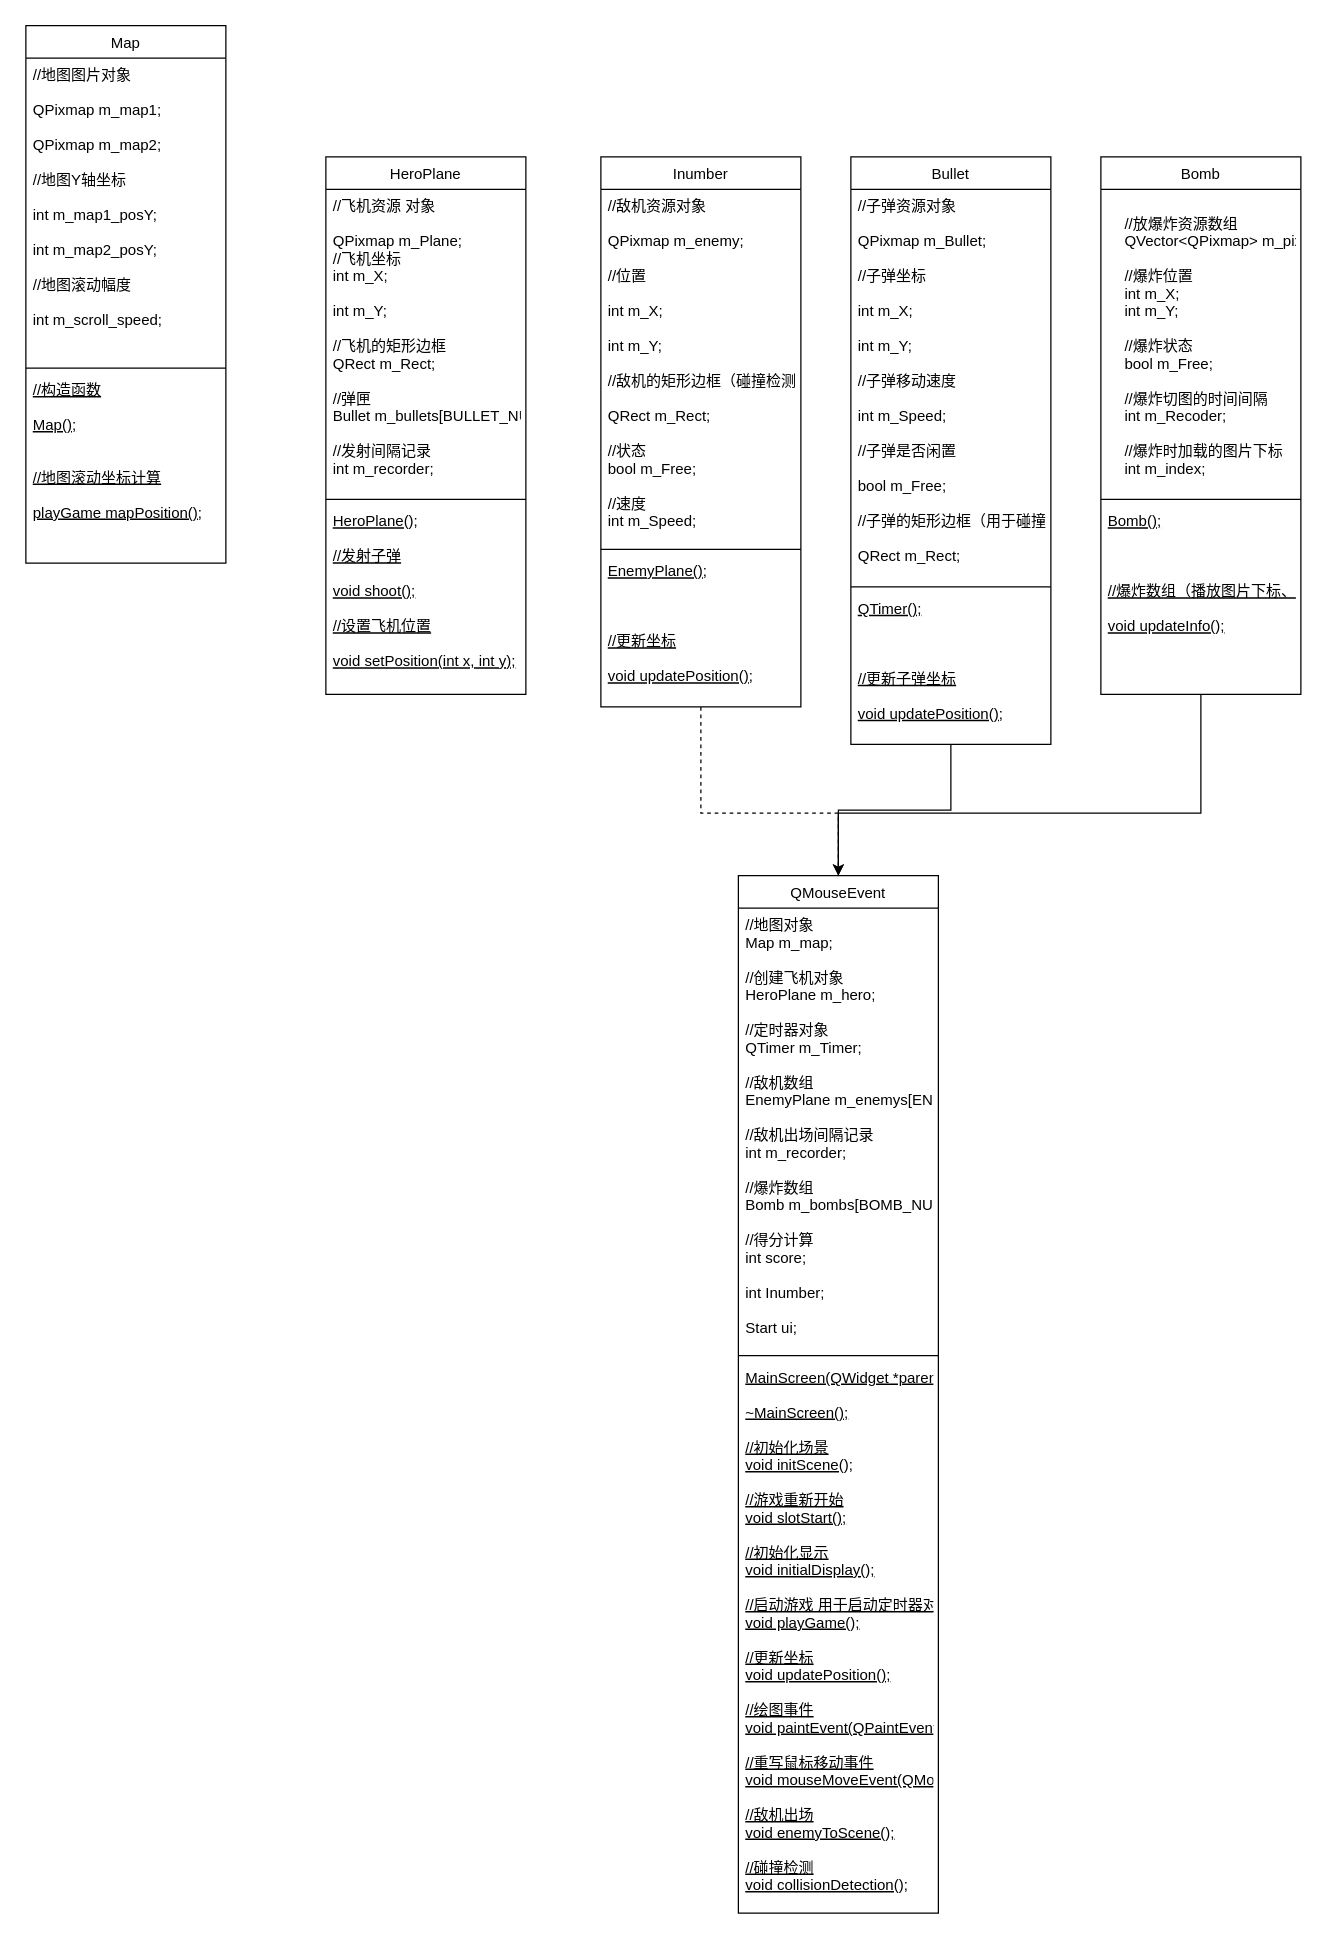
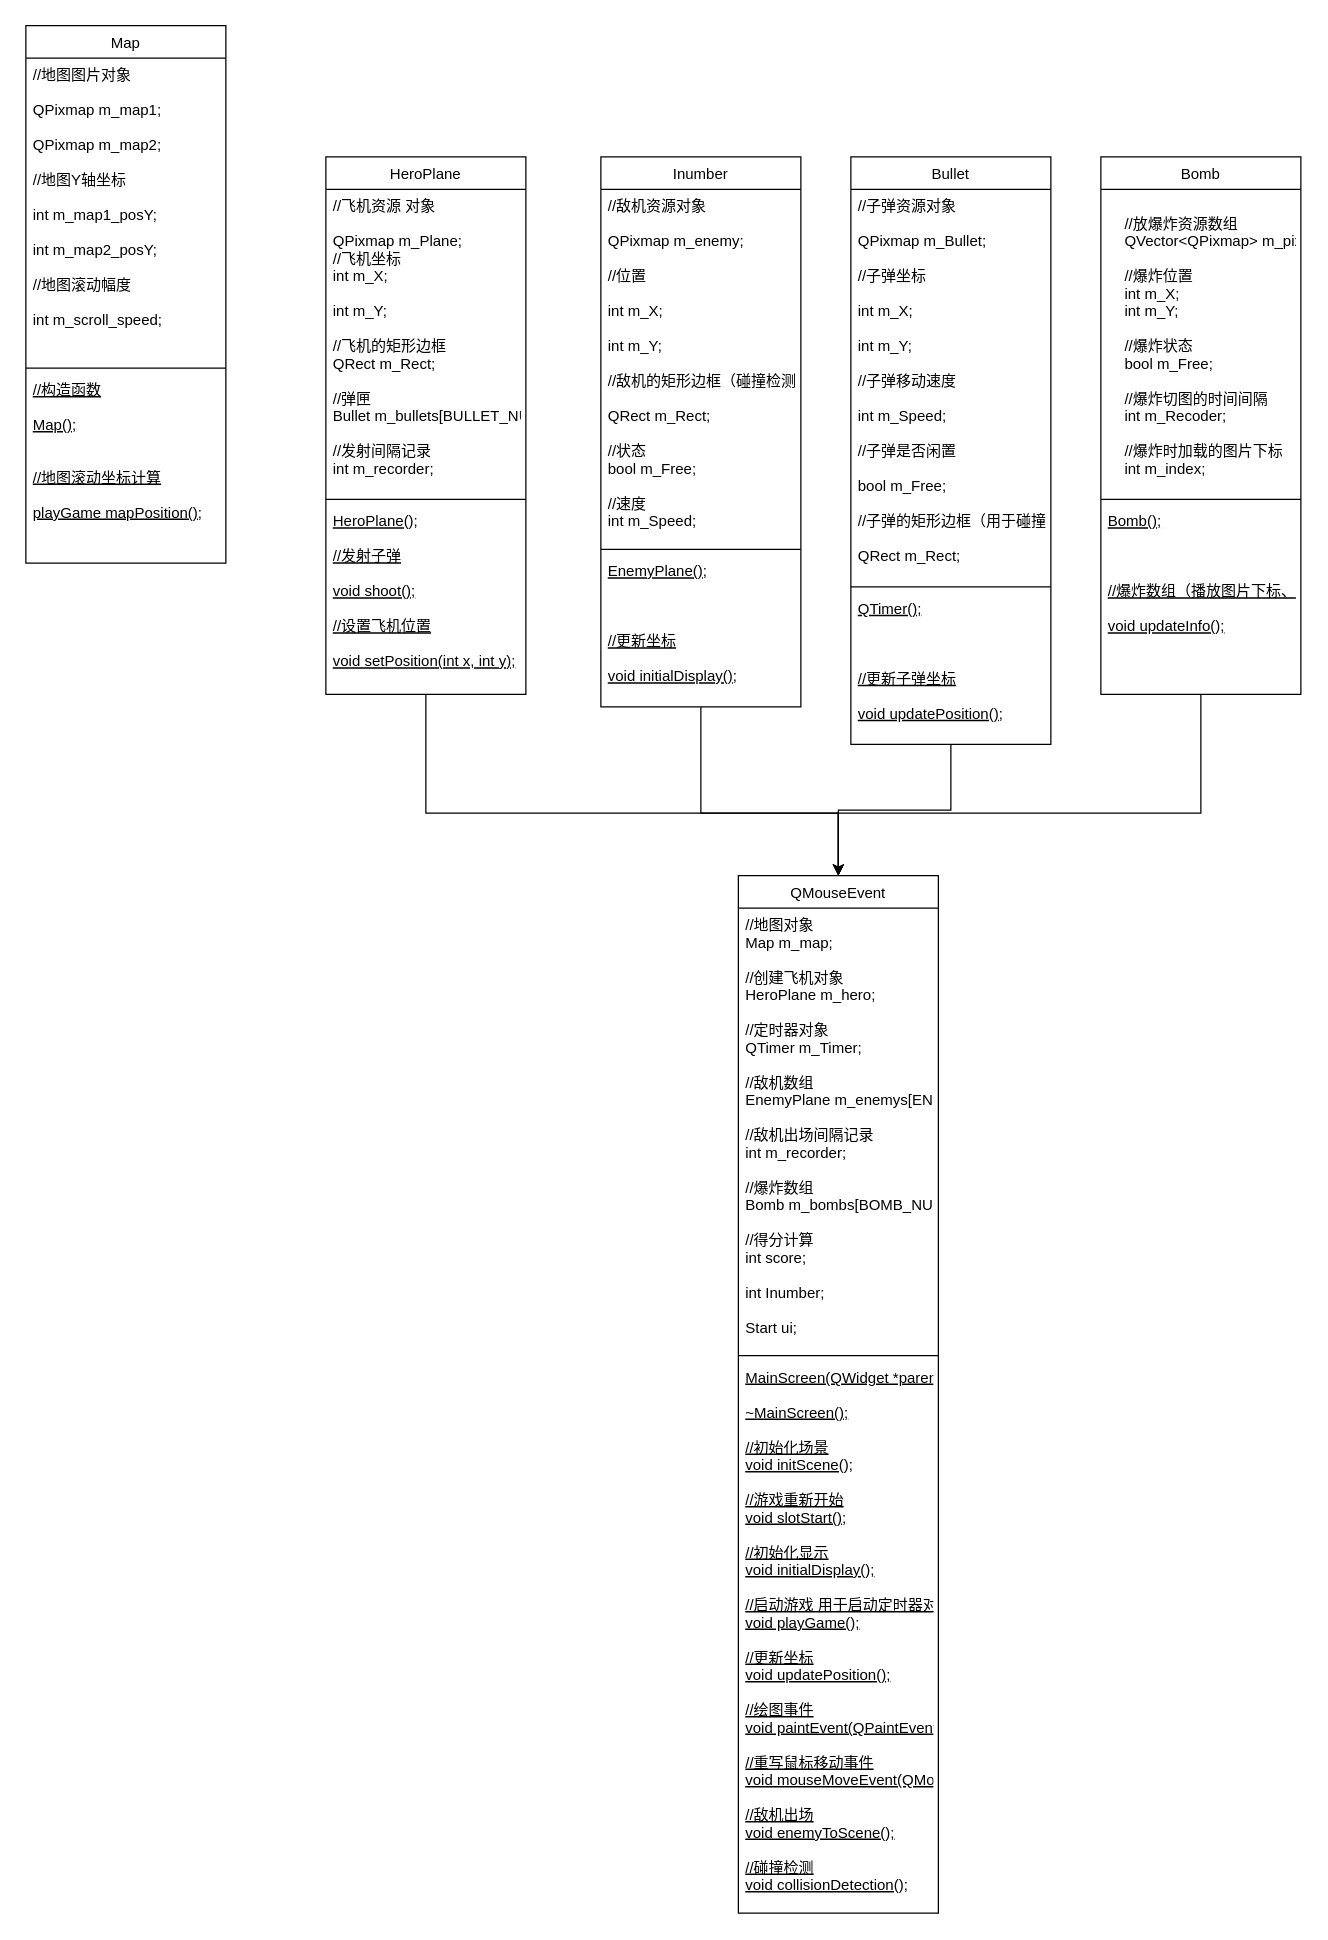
  <mxCell id="0" />
  <mxCell id="1" parent="0" />
  <mxCell id="2" value="Map" style="swimlane;fontStyle=0;align=center;verticalAlign=top;childLayout=stackLayout;horizontal=1;startSize=26;horizontalStack=0;resizeParent=1;resizeLast=0;collapsible=1;marginBottom=0;rounded=0;shadow=0;strokeWidth=1;" vertex="1" parent="1"><mxGeometry x="20" y="20" width="160" height="430" as="geometry"><mxRectangle x="130" y="380" width="160" height="26" as="alternateBounds" /></mxGeometry></mxCell>
  <mxCell id="3" value="//地图图片对象&#10;&#10;    QPixmap m_map1;&#10;&#10;    QPixmap m_map2;&#10;&#10;    //地图Y轴坐标&#10;&#10;    int m_map1_posY;&#10;&#10;    int m_map2_posY;&#10;&#10;    //地图滚动幅度&#10;&#10;    int m_scroll_speed;" style="text;align=left;verticalAlign=top;spacingLeft=4;spacingRight=4;overflow=hidden;rotatable=0;points=[[0,0.5],[1,0.5]];portConstraint=eastwest;rounded=0;shadow=0;html=0;" vertex="1" parent="2"><mxGeometry y="26" width="160" height="244" as="geometry" /></mxCell>
  <mxCell id="4" value="" style="line;html=1;strokeWidth=1;align=left;verticalAlign=middle;spacingTop=-1;spacingLeft=3;spacingRight=3;rotatable=0;labelPosition=right;points=[];portConstraint=eastwest;" vertex="1" parent="2"><mxGeometry y="270" width="160" height="8" as="geometry" /></mxCell>
  <mxCell id="5" value="    //构造函数&#10;&#10;    Map();&#10;&#10;&#10;    //地图滚动坐标计算&#10;&#10;    playGame mapPosition();" style="text;align=left;verticalAlign=top;spacingLeft=4;spacingRight=4;overflow=hidden;rotatable=0;points=[[0,0.5],[1,0.5]];portConstraint=eastwest;fontStyle=4" vertex="1" parent="2"><mxGeometry y="278" width="160" height="142" as="geometry" /></mxCell>
- <mxCell id="6" style="edgeStyle=orthogonalEdgeStyle;rounded=0;orthogonalLoop=1;jettySize=auto;html=1;entryX=0.5;entryY=0;entryDx=0;entryDy=0;dashed=1;" edge="1" parent="1" source="7" target="26"><mxGeometry relative="1" as="geometry"><Array as="points"><mxPoint x="560" y="650" /><mxPoint x="670" y="650" /></Array></mxGeometry></mxCell>
+ <mxCell id="6" style="edgeStyle=orthogonalEdgeStyle;rounded=0;orthogonalLoop=1;jettySize=auto;html=1;entryX=0.5;entryY=0;entryDx=0;entryDy=0;" edge="1" parent="1" source="7" target="26"><mxGeometry relative="1" as="geometry"><Array as="points"><mxPoint x="560" y="650" /><mxPoint x="670" y="650" /></Array></mxGeometry></mxCell>
  <mxCell id="7" value="Inumber" style="swimlane;fontStyle=0;align=center;verticalAlign=top;childLayout=stackLayout;horizontal=1;startSize=26;horizontalStack=0;resizeParent=1;resizeLast=0;collapsible=1;marginBottom=0;rounded=0;shadow=0;strokeWidth=1;" vertex="1" parent="1"><mxGeometry x="480" y="125" width="160" height="440" as="geometry"><mxRectangle x="130" y="380" width="160" height="26" as="alternateBounds" /></mxGeometry></mxCell>
  <mxCell id="8" value="//敌机资源对象&#10;&#10;    QPixmap m_enemy;&#10;&#10;    //位置&#10;&#10;    int m_X;&#10;&#10;    int m_Y;&#10;&#10;    //敌机的矩形边框（碰撞检测）&#10;&#10;    QRect m_Rect;&#10;&#10;    //状态&#10;    bool m_Free;&#10;&#10;    //速度&#10;    int m_Speed;" style="text;align=left;verticalAlign=top;spacingLeft=4;spacingRight=4;overflow=hidden;rotatable=0;points=[[0,0.5],[1,0.5]];portConstraint=eastwest;rounded=0;shadow=0;html=0;" vertex="1" parent="7"><mxGeometry y="26" width="160" height="284" as="geometry" /></mxCell>
  <mxCell id="9" value="" style="line;html=1;strokeWidth=1;align=left;verticalAlign=middle;spacingTop=-1;spacingLeft=3;spacingRight=3;rotatable=0;labelPosition=right;points=[];portConstraint=eastwest;" vertex="1" parent="7"><mxGeometry y="310" width="160" height="8" as="geometry" /></mxCell>
- <mxCell id="10" value="    EnemyPlane();&#10;&#10;&#10;&#10;    //更新坐标&#10;&#10;    void updatePosition();" style="text;align=left;verticalAlign=top;spacingLeft=4;spacingRight=4;overflow=hidden;rotatable=0;points=[[0,0.5],[1,0.5]];portConstraint=eastwest;fontStyle=4" vertex="1" parent="7"><mxGeometry y="318" width="160" height="122" as="geometry" /></mxCell>
+ <mxCell id="10" value="    EnemyPlane();&#10;&#10;&#10;&#10;    //更新坐标&#10;&#10;    void initialDisplay();" style="text;align=left;verticalAlign=top;spacingLeft=4;spacingRight=4;overflow=hidden;rotatable=0;points=[[0,0.5],[1,0.5]];portConstraint=eastwest;fontStyle=4" vertex="1" parent="7"><mxGeometry y="318" width="160" height="122" as="geometry" /></mxCell>
+ <mxCell id="11" style="edgeStyle=orthogonalEdgeStyle;rounded=0;orthogonalLoop=1;jettySize=auto;html=1;entryX=0.5;entryY=0;entryDx=0;entryDy=0;" edge="1" parent="1" source="12" target="26"><mxGeometry relative="1" as="geometry"><Array as="points"><mxPoint x="340" y="650" /><mxPoint x="670" y="650" /></Array></mxGeometry></mxCell>
  <mxCell id="12" value="HeroPlane" style="swimlane;fontStyle=0;align=center;verticalAlign=top;childLayout=stackLayout;horizontal=1;startSize=26;horizontalStack=0;resizeParent=1;resizeLast=0;collapsible=1;marginBottom=0;rounded=0;shadow=0;strokeWidth=1;" vertex="1" parent="1"><mxGeometry x="260" y="125" width="160" height="430" as="geometry"><mxRectangle x="130" y="380" width="160" height="26" as="alternateBounds" /></mxGeometry></mxCell>
  <mxCell id="13" value=" //飞机资源 对象&#10;&#10;    QPixmap m_Plane;&#10;    //飞机坐标&#10;    int m_X;&#10;&#10;    int m_Y;&#10;&#10;    //飞机的矩形边框&#10;    QRect m_Rect;&#10;&#10;    //弹匣&#10;    Bullet m_bullets[BULLET_NUM];&#10;&#10;    //发射间隔记录&#10;    int m_recorder;" style="text;align=left;verticalAlign=top;spacingLeft=4;spacingRight=4;overflow=hidden;rotatable=0;points=[[0,0.5],[1,0.5]];portConstraint=eastwest;rounded=0;shadow=0;html=0;" vertex="1" parent="12"><mxGeometry y="26" width="160" height="244" as="geometry" /></mxCell>
  <mxCell id="14" value="" style="line;html=1;strokeWidth=1;align=left;verticalAlign=middle;spacingTop=-1;spacingLeft=3;spacingRight=3;rotatable=0;labelPosition=right;points=[];portConstraint=eastwest;" vertex="1" parent="12"><mxGeometry y="270" width="160" height="8" as="geometry" /></mxCell>
  <mxCell id="15" value="    HeroPlane();&#10;&#10;    //发射子弹&#10;&#10;    void shoot();&#10;&#10;    //设置飞机位置&#10;&#10;    void setPosition(int x, int y);" style="text;align=left;verticalAlign=top;spacingLeft=4;spacingRight=4;overflow=hidden;rotatable=0;points=[[0,0.5],[1,0.5]];portConstraint=eastwest;fontStyle=4" vertex="1" parent="12"><mxGeometry y="278" width="160" height="142" as="geometry" /></mxCell>
  <mxCell id="16" style="edgeStyle=orthogonalEdgeStyle;rounded=0;orthogonalLoop=1;jettySize=auto;html=1;entryX=0.5;entryY=0;entryDx=0;entryDy=0;" edge="1" parent="1" source="17" target="26"><mxGeometry relative="1" as="geometry" /></mxCell>
  <mxCell id="17" value="Bullet" style="swimlane;fontStyle=0;align=center;verticalAlign=top;childLayout=stackLayout;horizontal=1;startSize=26;horizontalStack=0;resizeParent=1;resizeLast=0;collapsible=1;marginBottom=0;rounded=0;shadow=0;strokeWidth=1;" vertex="1" parent="1"><mxGeometry x="680" y="125" width="160" height="470" as="geometry"><mxRectangle x="130" y="380" width="160" height="26" as="alternateBounds" /></mxGeometry></mxCell>
  <mxCell id="18" value="    //子弹资源对象&#10;&#10;    QPixmap m_Bullet;&#10;&#10;    //子弹坐标&#10;&#10;    int m_X;&#10;&#10;    int m_Y;&#10;&#10;    //子弹移动速度&#10;&#10;    int m_Speed;&#10;&#10;    //子弹是否闲置&#10;&#10;    bool m_Free;&#10;&#10;    //子弹的矩形边框（用于碰撞检测）&#10;&#10;    QRect m_Rect;" style="text;align=left;verticalAlign=top;spacingLeft=4;spacingRight=4;overflow=hidden;rotatable=0;points=[[0,0.5],[1,0.5]];portConstraint=eastwest;rounded=0;shadow=0;html=0;" vertex="1" parent="17"><mxGeometry y="26" width="160" height="314" as="geometry" /></mxCell>
  <mxCell id="19" value="" style="line;html=1;strokeWidth=1;align=left;verticalAlign=middle;spacingTop=-1;spacingLeft=3;spacingRight=3;rotatable=0;labelPosition=right;points=[];portConstraint=eastwest;" vertex="1" parent="17"><mxGeometry y="340" width="160" height="8" as="geometry" /></mxCell>
  <mxCell id="20" value="    QTimer();&#10;&#10;&#10;&#10;    //更新子弹坐标&#10;&#10;    void updatePosition();" style="text;align=left;verticalAlign=top;spacingLeft=4;spacingRight=4;overflow=hidden;rotatable=0;points=[[0,0.5],[1,0.5]];portConstraint=eastwest;fontStyle=4" vertex="1" parent="17"><mxGeometry y="348" width="160" height="122" as="geometry" /></mxCell>
- <mxCell id="21" style="edgeStyle=orthogonalEdgeStyle;rounded=0;orthogonalLoop=1;jettySize=auto;html=1;entryX=0.5;entryY=0;entryDx=0;entryDy=0;endArrow=none;" edge="1" parent="1" source="22" target="26"><mxGeometry relative="1" as="geometry"><Array as="points"><mxPoint x="960" y="650" /><mxPoint x="670" y="650" /></Array></mxGeometry></mxCell>
+ <mxCell id="21" style="edgeStyle=orthogonalEdgeStyle;rounded=0;orthogonalLoop=1;jettySize=auto;html=1;entryX=0.5;entryY=0;entryDx=0;entryDy=0;" edge="1" parent="1" source="22" target="26"><mxGeometry relative="1" as="geometry"><Array as="points"><mxPoint x="960" y="650" /><mxPoint x="670" y="650" /></Array></mxGeometry></mxCell>
  <mxCell id="22" value="Bomb" style="swimlane;fontStyle=0;align=center;verticalAlign=top;childLayout=stackLayout;horizontal=1;startSize=26;horizontalStack=0;resizeParent=1;resizeLast=0;collapsible=1;marginBottom=0;rounded=0;shadow=0;strokeWidth=1;" parent="1" vertex="1"><mxGeometry x="880" y="125" width="160" height="430" as="geometry"><mxRectangle x="130" y="380" width="160" height="26" as="alternateBounds" /></mxGeometry></mxCell>
  <mxCell id="23" value="&#10;    //放爆炸资源数组&#10;    QVector&lt;QPixmap&gt; m_pixArr;&#10;&#10;    //爆炸位置&#10;    int m_X;&#10;    int m_Y;&#10;&#10;    //爆炸状态&#10;    bool m_Free;&#10;&#10;    //爆炸切图的时间间隔&#10;    int m_Recoder;&#10;&#10;    //爆炸时加载的图片下标&#10;    int m_index;" style="text;align=left;verticalAlign=top;spacingLeft=4;spacingRight=4;overflow=hidden;rotatable=0;points=[[0,0.5],[1,0.5]];portConstraint=eastwest;rounded=0;shadow=0;html=0;" parent="22" vertex="1"><mxGeometry y="26" width="160" height="244" as="geometry" /></mxCell>
  <mxCell id="24" value="" style="line;html=1;strokeWidth=1;align=left;verticalAlign=middle;spacingTop=-1;spacingLeft=3;spacingRight=3;rotatable=0;labelPosition=right;points=[];portConstraint=eastwest;" parent="22" vertex="1"><mxGeometry y="270" width="160" height="8" as="geometry" /></mxCell>
  <mxCell id="25" value="    Bomb();&#10;&#10;&#10;&#10;    //爆炸数组（播放图片下标、播放间隔）&#10;&#10;    void updateInfo();&#10;&#10;" style="text;align=left;verticalAlign=top;spacingLeft=4;spacingRight=4;overflow=hidden;rotatable=0;points=[[0,0.5],[1,0.5]];portConstraint=eastwest;fontStyle=4" parent="22" vertex="1"><mxGeometry y="278" width="160" height="152" as="geometry" /></mxCell>
  <mxCell id="26" value="QMouseEvent" style="swimlane;fontStyle=0;align=center;verticalAlign=top;childLayout=stackLayout;horizontal=1;startSize=26;horizontalStack=0;resizeParent=1;resizeLast=0;collapsible=1;marginBottom=0;rounded=0;shadow=0;strokeWidth=1;" vertex="1" parent="1"><mxGeometry x="590" y="700" width="160" height="830" as="geometry"><mxRectangle x="130" y="380" width="160" height="26" as="alternateBounds" /></mxGeometry></mxCell>
  <mxCell id="27" value=" //地图对象&#10;    Map m_map;&#10;&#10;    //创建飞机对象&#10;    HeroPlane m_hero;&#10;&#10;    //定时器对象&#10;    QTimer m_Timer;&#10;&#10;    //敌机数组&#10;    EnemyPlane m_enemys[ENEMY_NUM];&#10;&#10;    //敌机出场间隔记录&#10;    int m_recorder;&#10;&#10;    //爆炸数组&#10;    Bomb m_bombs[BOMB_NUM];&#10;&#10;    //得分计算&#10;    int score;&#10;&#10;    int Inumber;&#10;&#10;    Start ui;" style="text;align=left;verticalAlign=top;spacingLeft=4;spacingRight=4;overflow=hidden;rotatable=0;points=[[0,0.5],[1,0.5]];portConstraint=eastwest;rounded=0;shadow=0;html=0;" vertex="1" parent="26"><mxGeometry y="26" width="160" height="354" as="geometry" /></mxCell>
  <mxCell id="28" value="" style="line;html=1;strokeWidth=1;align=left;verticalAlign=middle;spacingTop=-1;spacingLeft=3;spacingRight=3;rotatable=0;labelPosition=right;points=[];portConstraint=eastwest;" vertex="1" parent="26"><mxGeometry y="380" width="160" height="8" as="geometry" /></mxCell>
  <mxCell id="29" value="    MainScreen(QWidget *parent = 0);&#10;&#10;    ~MainScreen();&#10;&#10;    //初始化场景&#10;    void initScene();&#10;&#10;    //游戏重新开始&#10;    void slotStart();&#10;&#10;    //初始化显示&#10;    void initialDisplay();&#10;&#10;    //启动游戏  用于启动定时器对象&#10;    void playGame();&#10;&#10;    //更新坐标&#10;    void updatePosition();&#10;&#10;    //绘图事件&#10;    void paintEvent(QPaintEvent *event);&#10;&#10;    //重写鼠标移动事件&#10;    void mouseMoveEvent(QMouseEvent *);&#10;&#10;    //敌机出场&#10;    void enemyToScene();&#10;&#10;    //碰撞检测&#10;    void collisionDetection();&#10;&#10;" style="text;align=left;verticalAlign=top;spacingLeft=4;spacingRight=4;overflow=hidden;rotatable=0;points=[[0,0.5],[1,0.5]];portConstraint=eastwest;fontStyle=4" vertex="1" parent="26"><mxGeometry y="388" width="160" height="442" as="geometry" /></mxCell>
